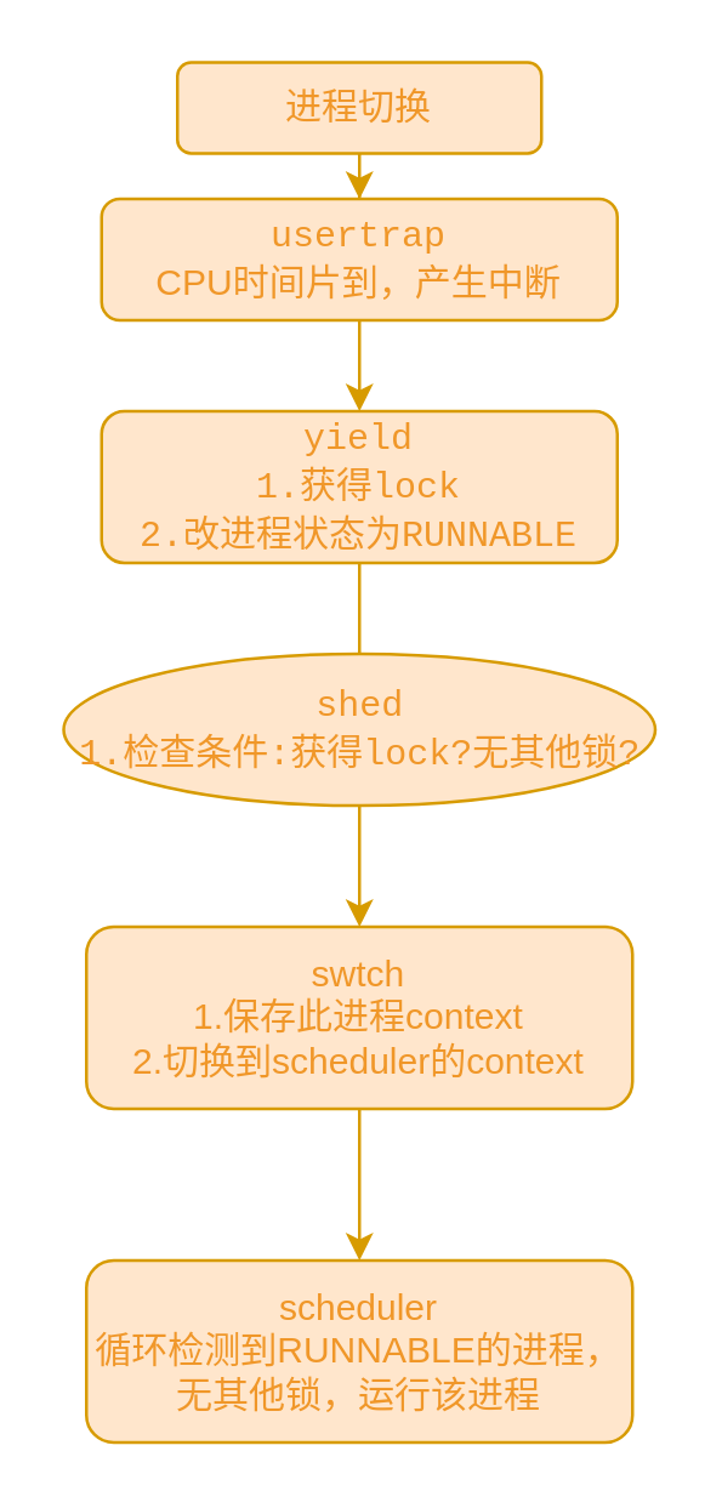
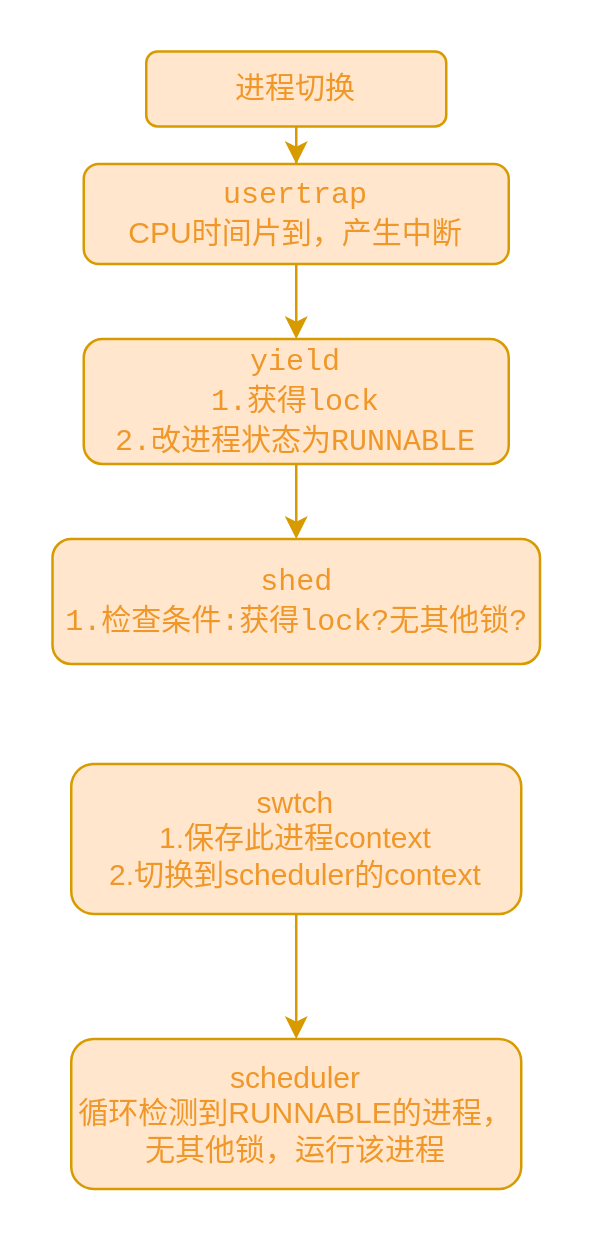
  <mxCell id="0" />
  <mxCell id="1" parent="0" />
  <mxCell id="2" value="" style="edgeStyle=orthogonalEdgeStyle;rounded=0;orthogonalLoop=1;jettySize=auto;html=1;labelBackgroundColor=none;fillColor=#ffe6cc;strokeColor=#d79b00;fontColor=#f09729;labelBorderColor=none;" edge="1" parent="1" source="3" target="5"><mxGeometry relative="1" as="geometry" /></mxCell>
  <mxCell id="3" value="进程切换" style="rounded=1;whiteSpace=wrap;html=1;labelBackgroundColor=none;fillColor=#ffe6cc;strokeColor=#d79b00;fontColor=#f09729;labelBorderColor=none;" vertex="1" parent="1"><mxGeometry x="58" y="20" width="120" height="30" as="geometry" /></mxCell>
  <mxCell id="4" value="" style="edgeStyle=orthogonalEdgeStyle;rounded=0;orthogonalLoop=1;jettySize=auto;html=1;labelBackgroundColor=none;fillColor=#ffe6cc;strokeColor=#d79b00;fontColor=#f09729;labelBorderColor=none;" edge="1" parent="1" source="5" target="7"><mxGeometry relative="1" as="geometry" /></mxCell>
  <mxCell id="5" value="&lt;div style=&quot;font-family: Consolas, &amp;quot;Courier New&amp;quot;, monospace; line-height: 16px;&quot;&gt;usertrap&lt;/div&gt;CPU时间片到，产生中断" style="rounded=1;whiteSpace=wrap;html=1;labelBackgroundColor=none;fillColor=#ffe6cc;strokeColor=#d79b00;fontColor=#f09729;labelBorderColor=none;" vertex="1" parent="1"><mxGeometry x="33" y="65" width="170" height="40" as="geometry" /></mxCell>
- <mxCell id="6" value="" style="edgeStyle=orthogonalEdgeStyle;rounded=0;orthogonalLoop=1;jettySize=auto;html=1;fillColor=#ffe6cc;strokeColor=#d79b00;fontColor=#f09729;labelBorderColor=none;endArrow=none;" edge="1" parent="1" source="7" target="9"><mxGeometry relative="1" as="geometry" /></mxCell>
+ <mxCell id="6" value="" style="edgeStyle=orthogonalEdgeStyle;rounded=0;orthogonalLoop=1;jettySize=auto;html=1;fillColor=#ffe6cc;strokeColor=#d79b00;fontColor=#f09729;labelBorderColor=none;" edge="1" parent="1" source="7" target="9"><mxGeometry relative="1" as="geometry" /></mxCell>
  <mxCell id="7" value="&lt;div style=&quot;font-family: Consolas, &amp;quot;Courier New&amp;quot;, monospace; line-height: 16px;&quot;&gt;&lt;div style=&quot;line-height: 16px;&quot;&gt;yield&lt;/div&gt;&lt;div style=&quot;line-height: 16px;&quot;&gt;1.获得lock&lt;/div&gt;&lt;div style=&quot;line-height: 16px;&quot;&gt;2.改进程状态为RUNNABLE&lt;/div&gt;&lt;/div&gt;" style="rounded=1;whiteSpace=wrap;html=1;labelBackgroundColor=none;fillColor=#ffe6cc;strokeColor=#d79b00;fontColor=#f09729;labelBorderColor=none;" vertex="1" parent="1"><mxGeometry x="33" y="135" width="170" height="50" as="geometry" /></mxCell>
- <mxCell id="8" value="" style="edgeStyle=orthogonalEdgeStyle;rounded=0;orthogonalLoop=1;jettySize=auto;html=1;fillColor=#ffe6cc;strokeColor=#d79b00;fontColor=#f09729;labelBorderColor=none;" edge="1" parent="1" source="9" target="11"><mxGeometry relative="1" as="geometry" /></mxCell>
- <mxCell id="9" value="&lt;div style=&quot;font-family: Consolas, &amp;quot;Courier New&amp;quot;, monospace; line-height: 16px;&quot;&gt;&lt;div style=&quot;line-height: 16px;&quot;&gt;shed&lt;/div&gt;&lt;div style=&quot;line-height: 16px;&quot;&gt;1.检查条件:获得lock?无其他锁?&lt;/div&gt;&lt;/div&gt;" style="ellipse;whiteSpace=wrap;html=1;labelBackgroundColor=none;fillColor=#ffe6cc;strokeColor=#d79b00;fontColor=#f09729;labelBorderColor=none;" vertex="1" parent="1"><mxGeometry x="20.5" y="215" width="195" height="50" as="geometry" /></mxCell>
+ <mxCell id="9" value="&lt;div style=&quot;font-family: Consolas, &amp;quot;Courier New&amp;quot;, monospace; line-height: 16px;&quot;&gt;&lt;div style=&quot;line-height: 16px;&quot;&gt;shed&lt;/div&gt;&lt;div style=&quot;line-height: 16px;&quot;&gt;1.检查条件:获得lock?无其他锁?&lt;/div&gt;&lt;/div&gt;" style="rounded=1;whiteSpace=wrap;html=1;labelBackgroundColor=none;fillColor=#ffe6cc;strokeColor=#d79b00;fontColor=#f09729;labelBorderColor=none;" vertex="1" parent="1"><mxGeometry x="20.5" y="215" width="195" height="50" as="geometry" /></mxCell>
  <mxCell id="10" value="" style="edgeStyle=orthogonalEdgeStyle;rounded=0;orthogonalLoop=1;jettySize=auto;html=1;fillColor=#ffe6cc;strokeColor=#d79b00;fontColor=#f09729;labelBorderColor=none;" edge="1" parent="1" source="11" target="12"><mxGeometry relative="1" as="geometry" /></mxCell>
  <mxCell id="11" value="swtch&lt;br&gt;1.保存此进程context&lt;br&gt;2.切换到scheduler的context" style="whiteSpace=wrap;html=1;fillColor=#ffe6cc;strokeColor=#d79b00;rounded=1;labelBackgroundColor=none;fontColor=#f09729;labelBorderColor=none;" vertex="1" parent="1"><mxGeometry x="28" y="305" width="180" height="60" as="geometry" /></mxCell>
  <mxCell id="12" value="scheduler&lt;br&gt;循环检测到RUNNABLE的进程，无其他锁，运行该进程" style="whiteSpace=wrap;html=1;fillColor=#ffe6cc;strokeColor=#d79b00;rounded=1;labelBackgroundColor=none;fontColor=#f09729;labelBorderColor=none;" vertex="1" parent="1"><mxGeometry x="28" y="415" width="180" height="60" as="geometry" /></mxCell>
